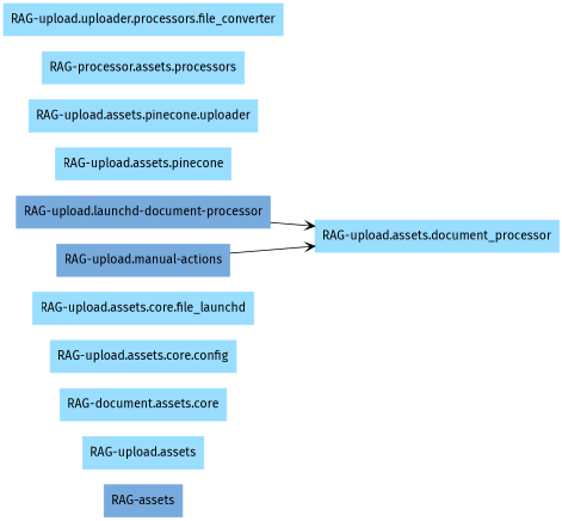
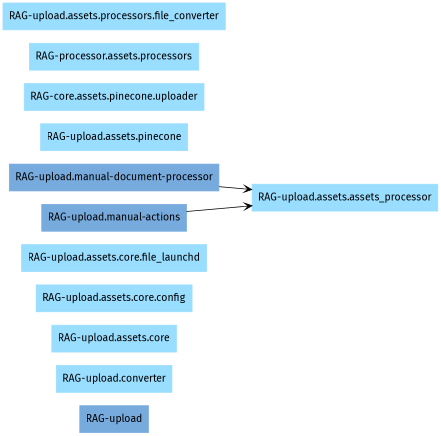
  digraph {
    fontname="Fira Sans"
    rankdir=LR
    node [color="#99DDFF" fontname="Fira Sans" shape=box style=filled]
    edge [arrowhead=open arrowtail=none fontname="Fira Sans"]
-   n1 [color="#77AADD" label="RAG-assets"]
-   n2 [label="RAG-upload.assets"]
-   n3 [label="RAG-document.assets.core"]
+   n1 [color="#77AADD" label="RAG-upload"]
+   n2 [label="RAG-upload.converter"]
+   n3 [label="RAG-upload.assets.core"]
    n4 [label="RAG-upload.assets.core.config"]
    n5 [label="RAG-upload.assets.core.file_launchd"]
-   n6 [label="RAG-upload.assets.document_processor"]
+   n6 [label="RAG-upload.assets.assets_processor"]
    n7 [label="RAG-upload.assets.pinecone"]
-   n8 [label="RAG-upload.assets.pinecone.uploader"]
+   n8 [label="RAG-core.assets.pinecone.uploader"]
    n9 [label="RAG-processor.assets.processors"]
-   n10 [label="RAG-upload.uploader.processors.file_converter"]
-   n11 [color="#77AADD" label="RAG-upload.launchd-document-processor"]
+   n10 [label="RAG-upload.assets.processors.file_converter"]
+   n11 [color="#77AADD" label="RAG-upload.manual-document-processor"]
    n12 [color="#77AADD" label="RAG-upload.manual-actions"]
    n11 -> n6
    n12 -> n6
  }
